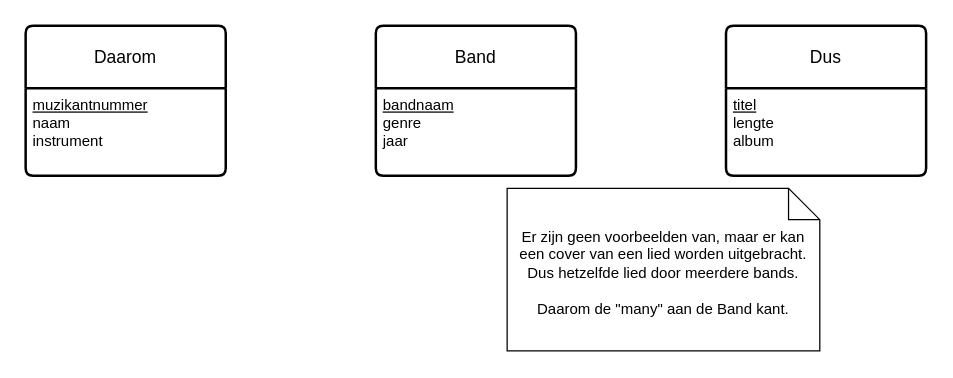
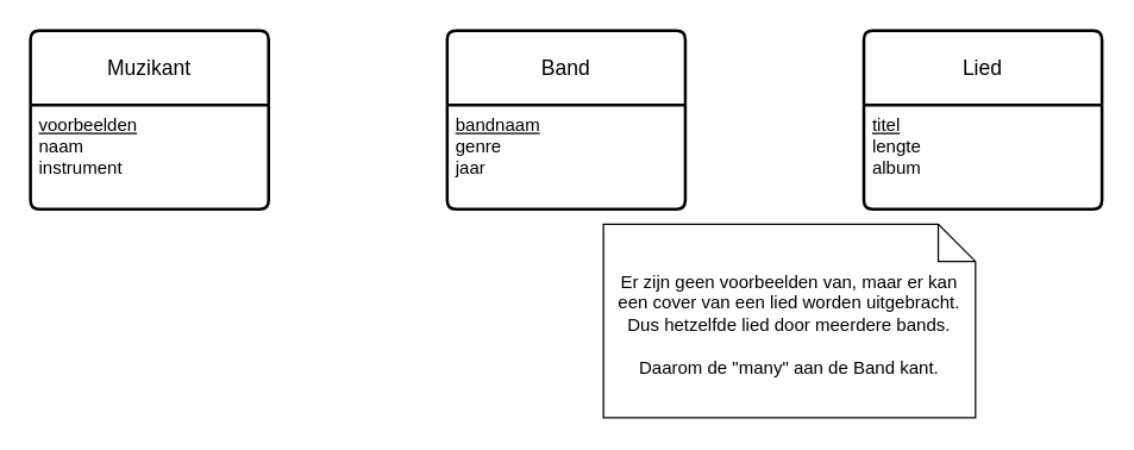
  <mxCell id="0" />
  <mxCell id="1" parent="0" />
  <mxCell id="2" value="Band" style="swimlane;childLayout=stackLayout;horizontal=1;startSize=50;horizontalStack=0;rounded=1;fontSize=14;fontStyle=0;strokeWidth=2;resizeParent=0;resizeLast=1;shadow=0;dashed=0;align=center;arcSize=4;whiteSpace=wrap;html=1;" parent="1" vertex="1"><mxGeometry x="300" y="20" width="160" height="120" as="geometry" /></mxCell>
  <mxCell id="3" value="&lt;u&gt;bandnaam&lt;/u&gt;&lt;div&gt;genre&lt;/div&gt;&lt;div&gt;jaar&lt;/div&gt;" style="align=left;strokeColor=none;fillColor=none;spacingLeft=4;spacingRight=4;fontSize=12;verticalAlign=top;resizable=0;rotatable=0;part=1;html=1;whiteSpace=wrap;" parent="2" vertex="1"><mxGeometry y="50" width="160" height="70" as="geometry" /></mxCell>
- <mxCell id="4" value="Dus" style="swimlane;childLayout=stackLayout;horizontal=1;startSize=50;horizontalStack=0;rounded=1;fontSize=14;fontStyle=0;strokeWidth=2;resizeParent=0;resizeLast=1;shadow=0;dashed=0;align=center;arcSize=4;whiteSpace=wrap;html=1;" parent="1" vertex="1"><mxGeometry x="580" y="20" width="160" height="120" as="geometry" /></mxCell>
+ <mxCell id="4" value="Lied" style="swimlane;childLayout=stackLayout;horizontal=1;startSize=50;horizontalStack=0;rounded=1;fontSize=14;fontStyle=0;strokeWidth=2;resizeParent=0;resizeLast=1;shadow=0;dashed=0;align=center;arcSize=4;whiteSpace=wrap;html=1;" parent="1" vertex="1"><mxGeometry x="580" y="20" width="160" height="120" as="geometry" /></mxCell>
  <mxCell id="5" value="&lt;u&gt;titel&lt;/u&gt;&lt;div&gt;lengte&lt;/div&gt;&lt;div&gt;album&lt;/div&gt;" style="align=left;strokeColor=none;fillColor=none;spacingLeft=4;spacingRight=4;fontSize=12;verticalAlign=top;resizable=0;rotatable=0;part=1;html=1;whiteSpace=wrap;" parent="4" vertex="1"><mxGeometry y="50" width="160" height="70" as="geometry" /></mxCell>
- <mxCell id="6" value="Daarom" style="swimlane;childLayout=stackLayout;horizontal=1;startSize=50;horizontalStack=0;rounded=1;fontSize=14;fontStyle=0;strokeWidth=2;resizeParent=0;resizeLast=1;shadow=0;dashed=0;align=center;arcSize=4;whiteSpace=wrap;html=1;" parent="1" vertex="1"><mxGeometry x="20" y="20" width="160" height="120" as="geometry" /></mxCell>
- <mxCell id="7" value="&lt;u&gt;muzikantnummer&lt;/u&gt;&lt;div&gt;naam&lt;/div&gt;&lt;div&gt;instrument&lt;/div&gt;" style="align=left;strokeColor=none;fillColor=none;spacingLeft=4;spacingRight=4;fontSize=12;verticalAlign=top;resizable=0;rotatable=0;part=1;html=1;whiteSpace=wrap;" parent="6" vertex="1"><mxGeometry y="50" width="160" height="70" as="geometry" /></mxCell>
+ <mxCell id="6" value="Muzikant" style="swimlane;childLayout=stackLayout;horizontal=1;startSize=50;horizontalStack=0;rounded=1;fontSize=14;fontStyle=0;strokeWidth=2;resizeParent=0;resizeLast=1;shadow=0;dashed=0;align=center;arcSize=4;whiteSpace=wrap;html=1;" parent="1" vertex="1"><mxGeometry x="20" y="20" width="160" height="120" as="geometry" /></mxCell>
+ <mxCell id="7" value="&lt;u&gt;voorbeelden&lt;/u&gt;&lt;div&gt;naam&lt;/div&gt;&lt;div&gt;instrument&lt;/div&gt;" style="align=left;strokeColor=none;fillColor=none;spacingLeft=4;spacingRight=4;fontSize=12;verticalAlign=top;resizable=0;rotatable=0;part=1;html=1;whiteSpace=wrap;" parent="6" vertex="1"><mxGeometry y="50" width="160" height="70" as="geometry" /></mxCell>
  <mxCell id="8" value="Er zijn geen voorbeelden van, maar er kan een cover van een lied worden uitgebracht. Dus hetzelfde lied door meerdere bands.&lt;div&gt;&lt;br&gt;&lt;/div&gt;&lt;div&gt;Daarom de &quot;many&quot; aan de Band kant.&lt;/div&gt;" style="shape=note2;boundedLbl=1;whiteSpace=wrap;html=1;size=25;verticalAlign=top;align=center;" parent="1" vertex="1"><mxGeometry x="405" y="150" width="250" height="130" as="geometry" /></mxCell>
